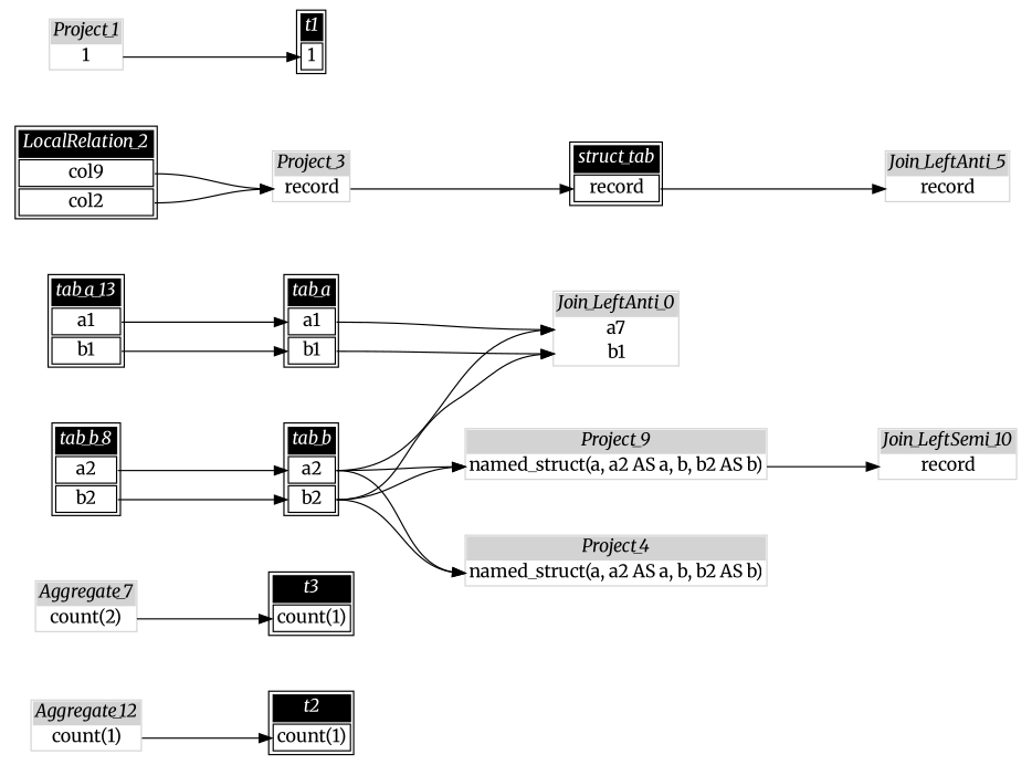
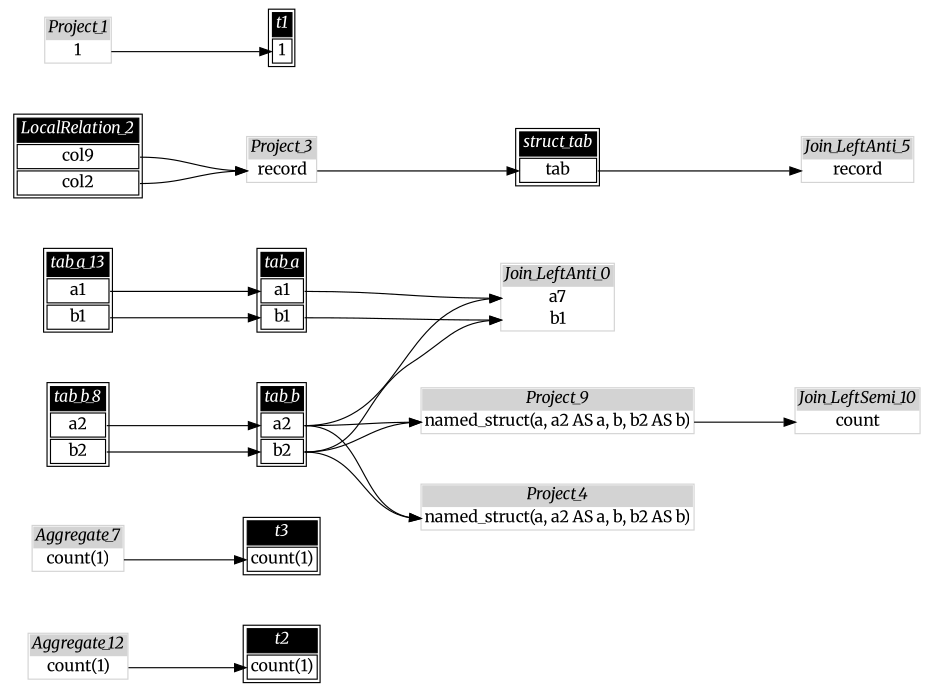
  digraph {
    fontname=Merriweather
    nodesep=0.5
    rankdir=LR
    ranksep=1
    node [fontname=Merriweather shape=plaintext]
    edge [fontname=Merriweather headport=0 tailport=0]
    n1 [label=< <table color="lightgray" border="1" cellborder="0" cellspacing="0">   <tr><td bgcolor="lightgray" port="nodeName"><i>Aggregate_12</i></td></tr>   <tr><td port="0">count(1)</td></tr> </table>>]
    n2 [color=black label=< <table>   <tr><td bgcolor="black" port="nodeName"><i><font color="white">t2</font></i></td></tr>   <tr><td port="0">count(1)</td></tr> </table>>]
-   n3 [label=< <table color="lightgray" border="1" cellborder="0" cellspacing="0">   <tr><td bgcolor="lightgray" port="nodeName"><i>Aggregate_7</i></td></tr>   <tr><td port="0">count(2)</td></tr> </table>>]
+   n3 [label=< <table color="lightgray" border="1" cellborder="0" cellspacing="0">   <tr><td bgcolor="lightgray" port="nodeName"><i>Aggregate_7</i></td></tr>   <tr><td port="0">count(1)</td></tr> </table>>]
    n4 [color=black label=< <table>   <tr><td bgcolor="black" port="nodeName"><i><font color="white">t3</font></i></td></tr>   <tr><td port="0">count(1)</td></tr> </table>>]
    n5 [label=< <table color="lightgray" border="1" cellborder="0" cellspacing="0">   <tr><td bgcolor="lightgray" port="nodeName"><i>Join_LeftAnti_0</i></td></tr>   <tr><td port="0">a7</td></tr> <tr><td port="1">b1</td></tr> </table>>]
    n6 [label=< <table color="lightgray" border="1" cellborder="0" cellspacing="0">   <tr><td bgcolor="lightgray" port="nodeName"><i>Join_LeftAnti_5</i></td></tr>   <tr><td port="0">record</td></tr> </table>>]
-   n7 [label=< <table color="lightgray" border="1" cellborder="0" cellspacing="0">   <tr><td bgcolor="lightgray" port="nodeName"><i>Join_LeftSemi_10</i></td></tr>   <tr><td port="0">record</td></tr> </table>>]
+   n7 [label=< <table color="lightgray" border="1" cellborder="0" cellspacing="0">   <tr><td bgcolor="lightgray" port="nodeName"><i>Join_LeftSemi_10</i></td></tr>   <tr><td port="0">count</td></tr> </table>>]
    n8 [color=black label=< <table>   <tr><td bgcolor="black" port="nodeName"><i><font color="white">LocalRelation_2</font></i></td></tr>   <tr><td port="0">col9</td></tr> <tr><td port="1">col2</td></tr> </table>>]
    n9 [label=< <table color="lightgray" border="1" cellborder="0" cellspacing="0">   <tr><td bgcolor="lightgray" port="nodeName"><i>Project_3</i></td></tr>   <tr><td port="0">record</td></tr> </table>>]
-   n10 [color=black label=< <table>   <tr><td bgcolor="black" port="nodeName"><i><font color="white">struct_tab</font></i></td></tr>   <tr><td port="0">record</td></tr> </table>>]
+   n10 [color=black label=< <table>   <tr><td bgcolor="black" port="nodeName"><i><font color="white">struct_tab</font></i></td></tr>   <tr><td port="0">tab</td></tr> </table>>]
    n11 [label=< <table color="lightgray" border="1" cellborder="0" cellspacing="0">   <tr><td bgcolor="lightgray" port="nodeName"><i>Project_1</i></td></tr>   <tr><td port="0">1</td></tr> </table>>]
    n12 [color=black label=< <table>   <tr><td bgcolor="black" port="nodeName"><i><font color="white">t1</font></i></td></tr>   <tr><td port="0">1</td></tr> </table>>]
    n13 [label=< <table color="lightgray" border="1" cellborder="0" cellspacing="0">   <tr><td bgcolor="lightgray" port="nodeName"><i>Project_4</i></td></tr>   <tr><td port="0">named_struct(a, a2 AS a, b, b2 AS b)</td></tr> </table>>]
    n14 [label=< <table color="lightgray" border="1" cellborder="0" cellspacing="0">   <tr><td bgcolor="lightgray" port="nodeName"><i>Project_9</i></td></tr>   <tr><td port="0">named_struct(a, a2 AS a, b, b2 AS b)</td></tr> </table>>]
    n15 [color=black label=< <table>   <tr><td bgcolor="black" port="nodeName"><i><font color="white">tab_a</font></i></td></tr>   <tr><td port="0">a1</td></tr> <tr><td port="1">b1</td></tr> </table>>]
    n16 [color=black label=< <table>   <tr><td bgcolor="black" port="nodeName"><i><font color="white">tab_a_13</font></i></td></tr>   <tr><td port="0">a1</td></tr> <tr><td port="1">b1</td></tr> </table>>]
    n17 [color=black label=< <table>   <tr><td bgcolor="black" port="nodeName"><i><font color="white">tab_b</font></i></td></tr>   <tr><td port="0">a2</td></tr> <tr><td port="1">b2</td></tr> </table>>]
    n18 [color=black label=< <table>   <tr><td bgcolor="black" port="nodeName"><i><font color="white">tab_b_8</font></i></td></tr>   <tr><td port="0">a2</td></tr> <tr><td port="1">b2</td></tr> </table>>]
    n1 -> n2
    n3 -> n4
    n8 -> n9
    n8 -> n9 [tailport=1]
    n9 -> n10
    n10 -> n6
    n11 -> n12
    n14 -> n7
    n15 -> n5
    n15 -> n5 [headport=1 tailport=1]
    n16 -> n15
    n16 -> n15 [headport=1 tailport=1]
    n17 -> n5
    n17 -> n5 [headport=1 tailport=1]
    n17 -> n13
    n17 -> n13 [tailport=1]
    n17 -> n14
    n17 -> n14 [tailport=1]
    n18 -> n17
    n18 -> n17 [headport=1 tailport=1]
  }
